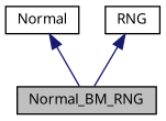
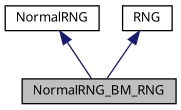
  digraph {
    fontname="Noto Sans"
    node [color=black fillcolor=white fontname="Noto Sans" fontsize=10 shape=record style=filled]
    edge [color=midnightblue dir=back fontname="Noto Sans" fontsize=10 labelfontname=Helvetica labelfontsize=10 style=solid]
-   n1 [fillcolor=grey75 fontcolor=black height=0.2 label=Normal_BM_RNG width=0.4]
-   n2 [height=0.2 label=Normal width=0.4]
+   n1 [fillcolor=grey75 fontcolor=black height=0.2 label=NormalRNG_BM_RNG width=0.4]
+   n2 [height=0.2 label=NormalRNG width=0.4]
    n3 [height=0.2 label=RNG width=0.4]
    n2 -> n1
    n3 -> n1
  }
